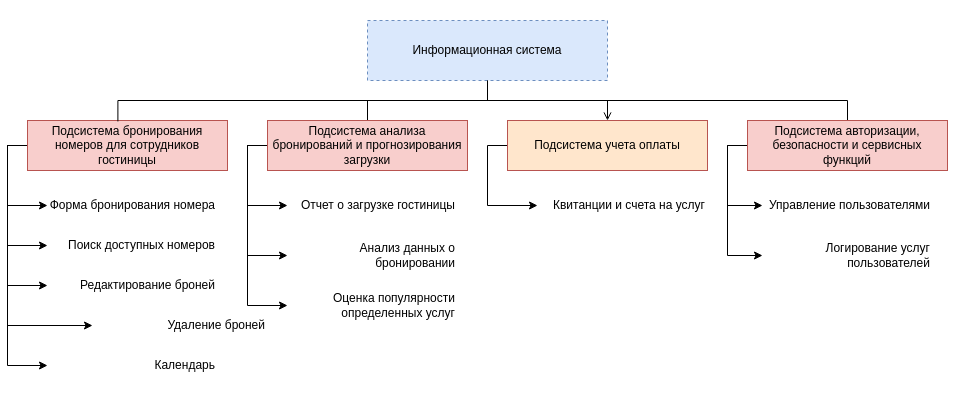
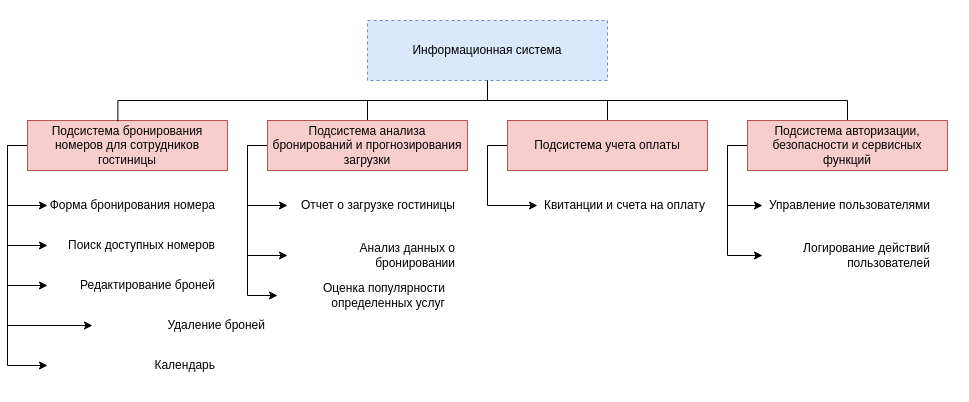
  <mxCell id="0" />
  <mxCell id="1" parent="0" />
  <mxCell id="2" style="edgeStyle=orthogonalEdgeStyle;rounded=0;orthogonalLoop=1;jettySize=auto;html=1;exitX=0.5;exitY=1;exitDx=0;exitDy=0;entryX=0.5;entryY=0;entryDx=0;entryDy=0;endArrow=none;endFill=0;" edge="1" parent="1" source="5" target="15"><mxGeometry relative="1" as="geometry" /></mxCell>
- <mxCell id="3" style="edgeStyle=orthogonalEdgeStyle;rounded=0;orthogonalLoop=1;jettySize=auto;html=1;exitX=0.5;exitY=1;exitDx=0;exitDy=0;endArrow=open;endFill=0;" edge="1" parent="1" source="5" target="17"><mxGeometry relative="1" as="geometry" /></mxCell>
+ <mxCell id="3" style="edgeStyle=orthogonalEdgeStyle;rounded=0;orthogonalLoop=1;jettySize=auto;html=1;exitX=0.5;exitY=1;exitDx=0;exitDy=0;endArrow=none;endFill=0;" edge="1" parent="1" source="5" target="17"><mxGeometry relative="1" as="geometry" /></mxCell>
  <mxCell id="4" style="edgeStyle=orthogonalEdgeStyle;rounded=0;orthogonalLoop=1;jettySize=auto;html=1;exitX=0.5;exitY=1;exitDx=0;exitDy=0;entryX=0.5;entryY=0;entryDx=0;entryDy=0;endArrow=none;endFill=0;" edge="1" parent="1" source="5" target="20"><mxGeometry relative="1" as="geometry" /></mxCell>
  <mxCell id="5" value="Информационная система" style="rounded=0;whiteSpace=wrap;html=1;fillColor=#dae8fc;strokeColor=#6c8ebf;dashed=1;" vertex="1" parent="1"><mxGeometry x="360" y="20" width="240" height="60" as="geometry" /></mxCell>
  <mxCell id="6" style="edgeStyle=orthogonalEdgeStyle;rounded=0;orthogonalLoop=1;jettySize=auto;html=1;exitX=0;exitY=0.5;exitDx=0;exitDy=0;entryX=0;entryY=0.5;entryDx=0;entryDy=0;" edge="1" parent="1" source="11" target="22"><mxGeometry relative="1" as="geometry" /></mxCell>
  <mxCell id="7" style="edgeStyle=orthogonalEdgeStyle;rounded=0;orthogonalLoop=1;jettySize=auto;html=1;exitX=0;exitY=0.5;exitDx=0;exitDy=0;entryX=0;entryY=0.5;entryDx=0;entryDy=0;" edge="1" parent="1" source="11" target="31"><mxGeometry relative="1" as="geometry" /></mxCell>
  <mxCell id="8" style="edgeStyle=orthogonalEdgeStyle;rounded=0;orthogonalLoop=1;jettySize=auto;html=1;exitX=0;exitY=0.5;exitDx=0;exitDy=0;entryX=0;entryY=0.5;entryDx=0;entryDy=0;" edge="1" parent="1" source="11" target="30"><mxGeometry relative="1" as="geometry" /></mxCell>
  <mxCell id="9" style="edgeStyle=orthogonalEdgeStyle;rounded=0;orthogonalLoop=1;jettySize=auto;html=1;exitX=0;exitY=0.5;exitDx=0;exitDy=0;entryX=0;entryY=0.5;entryDx=0;entryDy=0;" edge="1" parent="1" source="11" target="32"><mxGeometry relative="1" as="geometry" /></mxCell>
  <mxCell id="10" style="edgeStyle=orthogonalEdgeStyle;rounded=0;orthogonalLoop=1;jettySize=auto;html=1;exitX=0;exitY=0.5;exitDx=0;exitDy=0;entryX=0;entryY=0.5;entryDx=0;entryDy=0;" edge="1" parent="1" source="11" target="29"><mxGeometry relative="1" as="geometry" /></mxCell>
  <mxCell id="11" value="Подсистема бронирования номеров для сотрудников гостиницы" style="rounded=0;whiteSpace=wrap;html=1;fillColor=#f8cecc;strokeColor=#b85450;" vertex="1" parent="1"><mxGeometry x="20" y="120" width="200" height="50" as="geometry" /></mxCell>
  <mxCell id="12" style="edgeStyle=orthogonalEdgeStyle;rounded=0;orthogonalLoop=1;jettySize=auto;html=1;exitX=0;exitY=0.5;exitDx=0;exitDy=0;entryX=0;entryY=0.5;entryDx=0;entryDy=0;" edge="1" parent="1" source="15" target="28"><mxGeometry relative="1" as="geometry" /></mxCell>
  <mxCell id="13" style="edgeStyle=orthogonalEdgeStyle;rounded=0;orthogonalLoop=1;jettySize=auto;html=1;exitX=0;exitY=0.5;exitDx=0;exitDy=0;entryX=0;entryY=0.5;entryDx=0;entryDy=0;" edge="1" parent="1" source="15" target="27"><mxGeometry relative="1" as="geometry" /></mxCell>
  <mxCell id="14" style="edgeStyle=orthogonalEdgeStyle;rounded=0;orthogonalLoop=1;jettySize=auto;html=1;exitX=0;exitY=0.5;exitDx=0;exitDy=0;entryX=0;entryY=0.5;entryDx=0;entryDy=0;" edge="1" parent="1" source="15" target="26"><mxGeometry relative="1" as="geometry" /></mxCell>
  <mxCell id="15" value="Подсистема анализа бронирований и прогнозирования загрузки" style="rounded=0;whiteSpace=wrap;html=1;fillColor=#f8cecc;strokeColor=#b85450;" vertex="1" parent="1"><mxGeometry x="260" y="120" width="200" height="50" as="geometry" /></mxCell>
  <mxCell id="16" style="edgeStyle=orthogonalEdgeStyle;rounded=0;orthogonalLoop=1;jettySize=auto;html=1;exitX=0;exitY=0.5;exitDx=0;exitDy=0;entryX=0;entryY=0.5;entryDx=0;entryDy=0;" edge="1" parent="1" source="17" target="25"><mxGeometry relative="1" as="geometry" /></mxCell>
- <mxCell id="17" value="Подсистема учета оплаты" style="rounded=0;whiteSpace=wrap;html=1;fillColor=#ffe6cc;strokeColor=#b85450;" vertex="1" parent="1"><mxGeometry x="500" y="120" width="200" height="50" as="geometry" /></mxCell>
+ <mxCell id="17" value="Подсистема учета оплаты" style="rounded=0;whiteSpace=wrap;html=1;fillColor=#f8cecc;strokeColor=#b85450;" vertex="1" parent="1"><mxGeometry x="500" y="120" width="200" height="50" as="geometry" /></mxCell>
  <mxCell id="18" style="edgeStyle=orthogonalEdgeStyle;rounded=0;orthogonalLoop=1;jettySize=auto;html=1;exitX=0;exitY=0.5;exitDx=0;exitDy=0;entryX=0;entryY=0.5;entryDx=0;entryDy=0;" edge="1" parent="1" source="20" target="24"><mxGeometry relative="1" as="geometry" /></mxCell>
  <mxCell id="19" style="edgeStyle=orthogonalEdgeStyle;rounded=0;orthogonalLoop=1;jettySize=auto;html=1;exitX=0;exitY=0.5;exitDx=0;exitDy=0;entryX=0;entryY=0.5;entryDx=0;entryDy=0;" edge="1" parent="1" source="20" target="23"><mxGeometry relative="1" as="geometry" /></mxCell>
  <mxCell id="20" value="Подсистема авторизации, безопасности и сервисных функций" style="rounded=0;whiteSpace=wrap;html=1;fillColor=#f8cecc;strokeColor=#b85450;" vertex="1" parent="1"><mxGeometry x="740" y="120" width="200" height="50" as="geometry" /></mxCell>
  <mxCell id="21" style="edgeStyle=orthogonalEdgeStyle;rounded=0;orthogonalLoop=1;jettySize=auto;html=1;exitX=0.5;exitY=1;exitDx=0;exitDy=0;entryX=0.452;entryY=0.018;entryDx=0;entryDy=0;entryPerimeter=0;endArrow=none;endFill=0;" edge="1" parent="1" source="5" target="11"><mxGeometry relative="1" as="geometry" /></mxCell>
  <mxCell id="22" value="Форма бронирования номера" style="text;html=1;align=right;verticalAlign=middle;whiteSpace=wrap;rounded=0;" vertex="1" parent="1"><mxGeometry x="40" y="190" width="170" height="30" as="geometry" /></mxCell>
- <mxCell id="23" value="Логирование услуг пользователей" style="text;html=1;align=right;verticalAlign=middle;whiteSpace=wrap;rounded=0;" vertex="1" parent="1"><mxGeometry x="755" y="240" width="170" height="30" as="geometry" /></mxCell>
+ <mxCell id="23" value="Логирование действий пользователей" style="text;html=1;align=right;verticalAlign=middle;whiteSpace=wrap;rounded=0;" vertex="1" parent="1"><mxGeometry x="755" y="240" width="170" height="30" as="geometry" /></mxCell>
  <mxCell id="24" value="Управление пользователями" style="text;html=1;align=right;verticalAlign=middle;whiteSpace=wrap;rounded=0;" vertex="1" parent="1"><mxGeometry x="755" y="190" width="170" height="30" as="geometry" /></mxCell>
- <mxCell id="25" value="Квитанции и счета на услуг" style="text;html=1;align=right;verticalAlign=middle;whiteSpace=wrap;rounded=0;" vertex="1" parent="1"><mxGeometry x="530" y="190" width="170" height="30" as="geometry" /></mxCell>
- <mxCell id="26" value="Оценка популярности определенных услуг" style="text;html=1;align=right;verticalAlign=middle;whiteSpace=wrap;rounded=0;" vertex="1" parent="1"><mxGeometry x="280" y="290" width="170" height="30" as="geometry" /></mxCell>
+ <mxCell id="25" value="Квитанции и счета на оплату" style="text;html=1;align=right;verticalAlign=middle;whiteSpace=wrap;rounded=0;" vertex="1" parent="1"><mxGeometry x="530" y="190" width="170" height="30" as="geometry" /></mxCell>
+ <mxCell id="26" value="Оценка популярности определенных услуг" style="text;html=1;align=right;verticalAlign=middle;whiteSpace=wrap;rounded=0;" vertex="1" parent="1"><mxGeometry x="270" y="280" width="170" height="30" as="geometry" /></mxCell>
  <mxCell id="27" value="Анализ данных о бронировании" style="text;html=1;align=right;verticalAlign=middle;whiteSpace=wrap;rounded=0;" vertex="1" parent="1"><mxGeometry x="280" y="240" width="170" height="30" as="geometry" /></mxCell>
  <mxCell id="28" value="Отчет о загрузке гостиницы" style="text;html=1;align=right;verticalAlign=middle;whiteSpace=wrap;rounded=0;" vertex="1" parent="1"><mxGeometry x="280" y="190" width="170" height="30" as="geometry" /></mxCell>
  <mxCell id="29" value="Календарь" style="text;html=1;align=right;verticalAlign=middle;whiteSpace=wrap;rounded=0;" vertex="1" parent="1"><mxGeometry x="40" y="350" width="170" height="30" as="geometry" /></mxCell>
  <mxCell id="30" value="Редактирование броней" style="text;html=1;align=right;verticalAlign=middle;whiteSpace=wrap;rounded=0;" vertex="1" parent="1"><mxGeometry x="40" y="270" width="170" height="30" as="geometry" /></mxCell>
  <mxCell id="31" value="Поиск доступных номеров" style="text;html=1;align=right;verticalAlign=middle;whiteSpace=wrap;rounded=0;" vertex="1" parent="1"><mxGeometry x="40" y="230" width="170" height="30" as="geometry" /></mxCell>
  <mxCell id="32" value="Удаление броней" style="text;html=1;align=right;verticalAlign=middle;whiteSpace=wrap;rounded=0;" vertex="1" parent="1"><mxGeometry x="85" y="310" width="175" height="30" as="geometry" /></mxCell>
